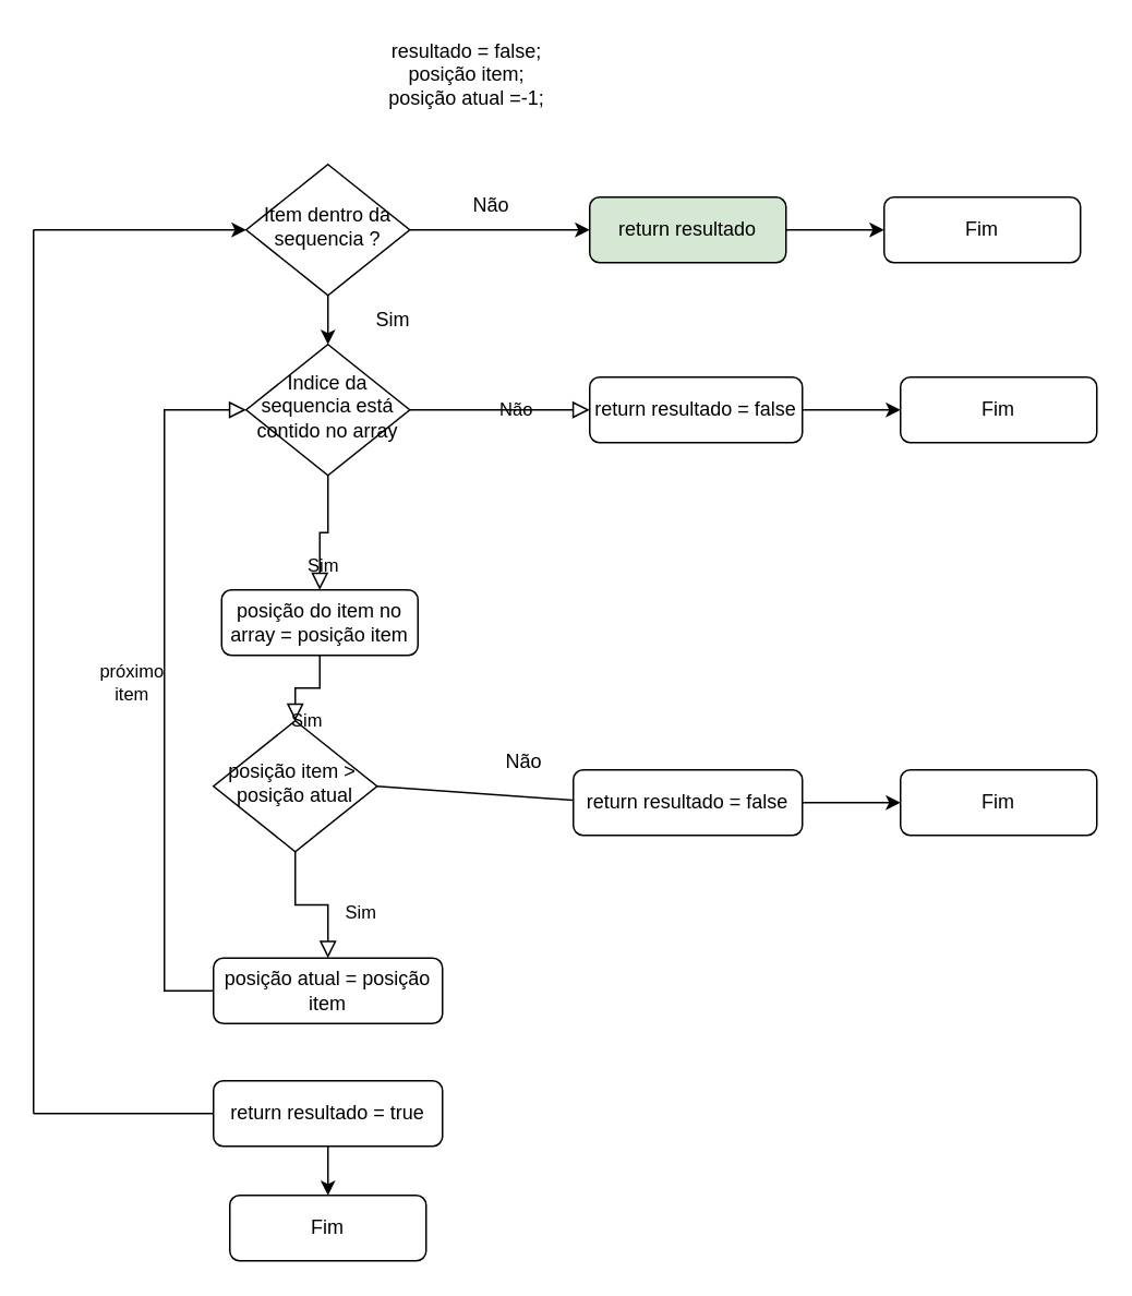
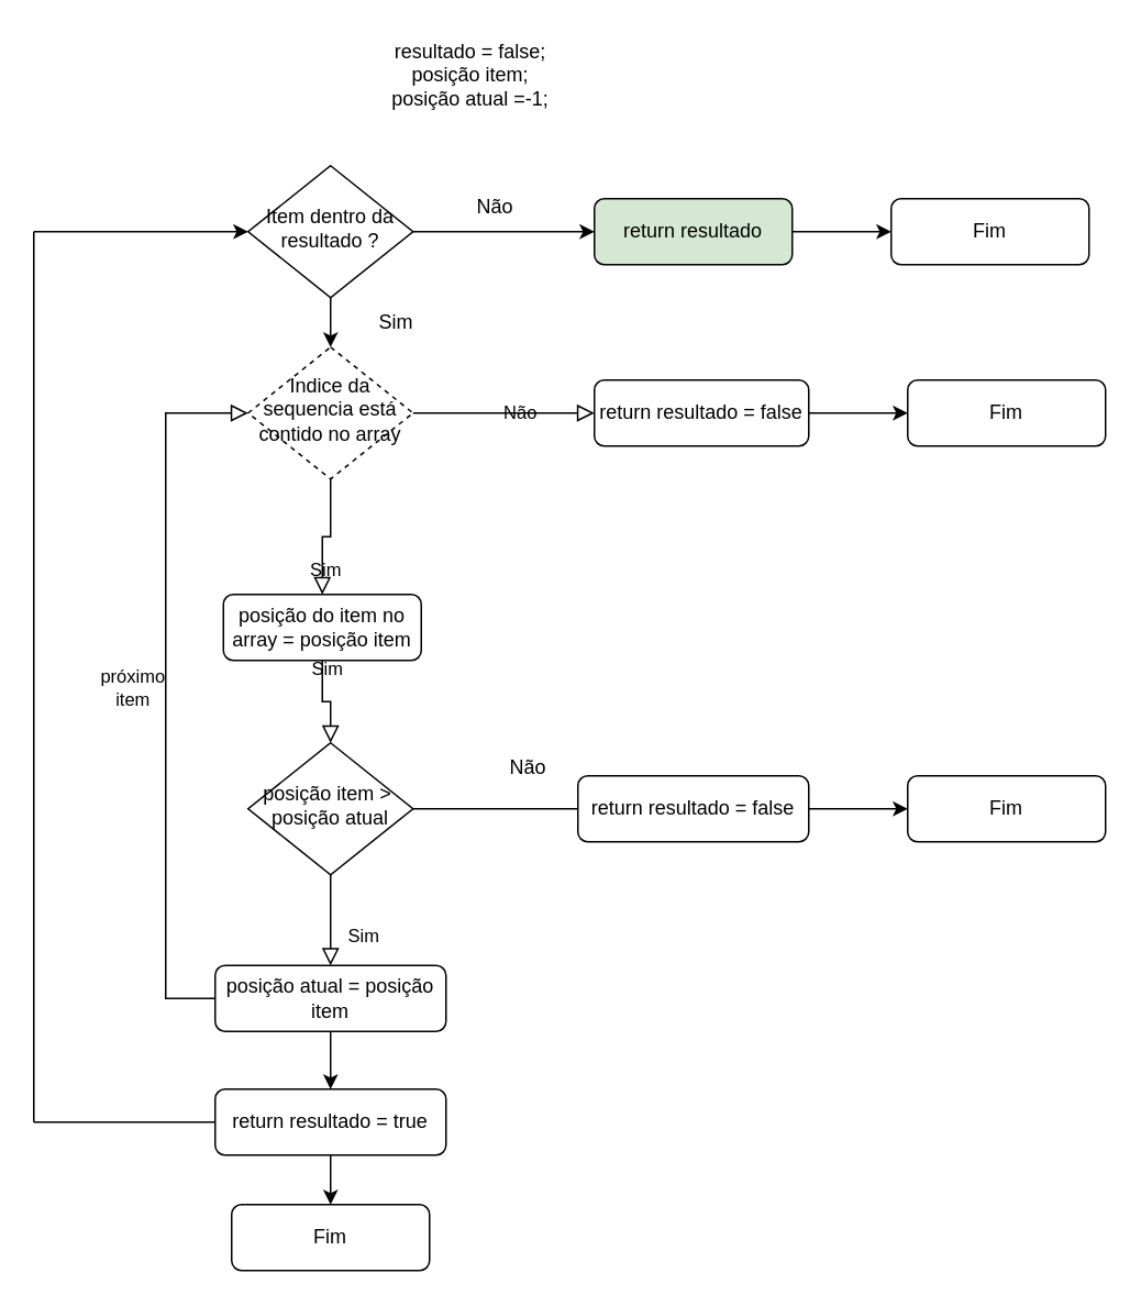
  <mxCell id="0" />
  <mxCell id="1" parent="0" />
  <mxCell id="2" value="Sim" style="rounded=0;html=1;jettySize=auto;orthogonalLoop=1;fontSize=11;endArrow=block;endFill=0;endSize=8;strokeWidth=1;shadow=0;labelBackgroundColor=none;edgeStyle=orthogonalEdgeStyle;entryX=0.5;entryY=0;entryDx=0;entryDy=0;" parent="1" source="4" target="9" edge="1"><mxGeometry y="20" relative="1" as="geometry"><mxPoint as="offset" /></mxGeometry></mxCell>
  <mxCell id="3" value="Não" style="edgeStyle=orthogonalEdgeStyle;rounded=0;html=1;jettySize=auto;orthogonalLoop=1;fontSize=11;endArrow=block;endFill=0;endSize=8;strokeWidth=1;shadow=0;labelBackgroundColor=none;" parent="1" source="4" edge="1"><mxGeometry y="10" relative="1" as="geometry"><mxPoint as="offset" /><mxPoint x="360" y="250" as="targetPoint" /></mxGeometry></mxCell>
- <mxCell id="4" value="Indice da sequencia está contido no array" style="rhombus;whiteSpace=wrap;html=1;shadow=0;fontFamily=Helvetica;fontSize=12;align=center;strokeWidth=1;spacing=6;spacingTop=-4;" parent="1" vertex="1"><mxGeometry x="150" y="210" width="100" height="80" as="geometry" /></mxCell>
+ <mxCell id="4" value="Indice da sequencia está contido no array" style="rhombus;whiteSpace=wrap;html=1;shadow=0;fontFamily=Helvetica;fontSize=12;align=center;strokeWidth=1;spacing=6;spacingTop=-4;dashed=1;" parent="1" vertex="1"><mxGeometry x="150" y="210" width="100" height="80" as="geometry" /></mxCell>
  <mxCell id="5" value="Sim" style="rounded=0;html=1;jettySize=auto;orthogonalLoop=1;fontSize=11;endArrow=block;endFill=0;endSize=8;strokeWidth=1;shadow=0;labelBackgroundColor=none;edgeStyle=orthogonalEdgeStyle;" parent="1" source="6" target="7" edge="1"><mxGeometry x="0.333" y="20" relative="1" as="geometry"><mxPoint as="offset" /></mxGeometry></mxCell>
- <mxCell id="6" value="posição item &amp;gt;&amp;nbsp; posição atual" style="rhombus;whiteSpace=wrap;html=1;shadow=0;fontFamily=Helvetica;fontSize=12;align=center;strokeWidth=1;spacing=6;spacingTop=-4;" parent="1" vertex="1"><mxGeometry x="130" y="440" width="100" height="80" as="geometry" /></mxCell>
+ <mxCell id="6" value="posição item &amp;gt;&amp;nbsp; posição atual" style="rhombus;whiteSpace=wrap;html=1;shadow=0;fontFamily=Helvetica;fontSize=12;align=center;strokeWidth=1;spacing=6;spacingTop=-4;" parent="1" vertex="1"><mxGeometry x="150" y="450" width="100" height="80" as="geometry" /></mxCell>
  <mxCell id="7" value="posição atual = posição item" style="rounded=1;whiteSpace=wrap;html=1;fontSize=12;glass=0;strokeWidth=1;shadow=0;" parent="1" vertex="1"><mxGeometry x="130" y="585" width="140" height="40" as="geometry" /></mxCell>
  <mxCell id="8" value="resultado = false;&lt;br&gt;posição item;&lt;br&gt;posição atual =-1;" style="text;html=1;strokeColor=none;fillColor=none;align=center;verticalAlign=middle;whiteSpace=wrap;rounded=0;" vertex="1" parent="1"><mxGeometry x="210" y="20" width="150" height="50" as="geometry" /></mxCell>
  <mxCell id="9" value="posição do item no array = posição item" style="rounded=1;whiteSpace=wrap;html=1;fontSize=12;glass=0;strokeWidth=1;shadow=0;" vertex="1" parent="1"><mxGeometry x="135" y="360" width="120" height="40" as="geometry" /></mxCell>
  <mxCell id="10" value="próximo&lt;br&gt;item" style="rounded=0;html=1;jettySize=auto;orthogonalLoop=1;fontSize=11;endArrow=block;endFill=0;endSize=8;strokeWidth=1;shadow=0;labelBackgroundColor=none;edgeStyle=orthogonalEdgeStyle;entryX=0;entryY=0.5;entryDx=0;entryDy=0;exitX=0;exitY=0.5;exitDx=0;exitDy=0;" edge="1" parent="1" source="7" target="4"><mxGeometry y="20" relative="1" as="geometry"><mxPoint as="offset" /><mxPoint x="210" y="300" as="sourcePoint" /><mxPoint x="210" y="360" as="targetPoint" /><Array as="points"><mxPoint x="100" y="605" /><mxPoint x="100" y="250" /></Array></mxGeometry></mxCell>
  <mxCell id="11" value="Sim" style="rounded=0;html=1;jettySize=auto;orthogonalLoop=1;fontSize=11;endArrow=block;endFill=0;endSize=8;strokeWidth=1;shadow=0;labelBackgroundColor=none;edgeStyle=orthogonalEdgeStyle;entryX=0.5;entryY=0;entryDx=0;entryDy=0;exitX=0.5;exitY=1;exitDx=0;exitDy=0;" edge="1" parent="1" source="9" target="6"><mxGeometry y="20" relative="1" as="geometry"><mxPoint as="offset" /><mxPoint x="210" y="300" as="sourcePoint" /><mxPoint x="210" y="360" as="targetPoint" /></mxGeometry></mxCell>
  <mxCell id="12" value="return resultado = true" style="rounded=1;whiteSpace=wrap;html=1;fontSize=12;glass=0;strokeWidth=1;shadow=0;" vertex="1" parent="1"><mxGeometry x="130" y="660" width="140" height="40" as="geometry" /></mxCell>
  <mxCell id="13" value="Não" style="text;html=1;strokeColor=none;fillColor=none;align=center;verticalAlign=middle;whiteSpace=wrap;rounded=0;" vertex="1" parent="1"><mxGeometry x="290" y="450" width="60" height="30" as="geometry" /></mxCell>
+ <mxCell id="14" value="" style="endArrow=classic;html=1;rounded=0;exitX=0.5;exitY=1;exitDx=0;exitDy=0;entryX=0.5;entryY=0;entryDx=0;entryDy=0;" edge="1" parent="1" source="7" target="12"><mxGeometry width="50" height="50" relative="1" as="geometry"><mxPoint x="380" y="650" as="sourcePoint" /><mxPoint x="430" y="600" as="targetPoint" /></mxGeometry></mxCell>
  <mxCell id="15" value="" style="edgeStyle=orthogonalEdgeStyle;rounded=0;orthogonalLoop=1;jettySize=auto;html=1;entryX=0;entryY=0.5;entryDx=0;entryDy=0;" edge="1" parent="1" source="16" target="22"><mxGeometry relative="1" as="geometry"><mxPoint x="320" y="140" as="targetPoint" /></mxGeometry></mxCell>
- <mxCell id="16" value="Item dentro da sequencia ?" style="rhombus;whiteSpace=wrap;html=1;shadow=0;fontFamily=Helvetica;fontSize=12;align=center;strokeWidth=1;spacing=6;spacingTop=-4;" vertex="1" parent="1"><mxGeometry x="150" y="100" width="100" height="80" as="geometry" /></mxCell>
+ <mxCell id="16" value="Item dentro da resultado ?" style="rhombus;whiteSpace=wrap;html=1;shadow=0;fontFamily=Helvetica;fontSize=12;align=center;strokeWidth=1;spacing=6;spacingTop=-4;" vertex="1" parent="1"><mxGeometry x="150" y="100" width="100" height="80" as="geometry" /></mxCell>
  <mxCell id="17" value="" style="endArrow=classic;html=1;rounded=0;exitX=0.5;exitY=1;exitDx=0;exitDy=0;entryX=0.5;entryY=0;entryDx=0;entryDy=0;" edge="1" parent="1" source="16" target="4"><mxGeometry width="50" height="50" relative="1" as="geometry"><mxPoint x="440" y="180" as="sourcePoint" /><mxPoint x="490" y="130" as="targetPoint" /></mxGeometry></mxCell>
  <mxCell id="18" value="Sim" style="text;html=1;strokeColor=none;fillColor=none;align=center;verticalAlign=middle;whiteSpace=wrap;rounded=0;" vertex="1" parent="1"><mxGeometry x="210" y="180" width="60" height="30" as="geometry" /></mxCell>
  <mxCell id="19" value="" style="endArrow=none;html=1;rounded=0;entryX=0;entryY=0.5;entryDx=0;entryDy=0;" edge="1" parent="1" target="12"><mxGeometry width="50" height="50" relative="1" as="geometry"><mxPoint x="20" y="680" as="sourcePoint" /><mxPoint x="420" y="600" as="targetPoint" /></mxGeometry></mxCell>
  <mxCell id="20" value="" style="endArrow=none;html=1;rounded=0;" edge="1" parent="1"><mxGeometry width="50" height="50" relative="1" as="geometry"><mxPoint x="20" y="680" as="sourcePoint" /><mxPoint x="20" y="140" as="targetPoint" /></mxGeometry></mxCell>
  <mxCell id="21" value="" style="endArrow=classic;html=1;rounded=0;entryX=0;entryY=0.5;entryDx=0;entryDy=0;" edge="1" parent="1" target="16"><mxGeometry width="50" height="50" relative="1" as="geometry"><mxPoint x="20" y="140" as="sourcePoint" /><mxPoint x="420" y="210" as="targetPoint" /></mxGeometry></mxCell>
  <mxCell id="22" value="return resultado" style="rounded=1;whiteSpace=wrap;html=1;fontSize=12;glass=0;strokeWidth=1;shadow=0;fillColor=#d5e8d4;" vertex="1" parent="1"><mxGeometry x="360" y="120" width="120" height="40" as="geometry" /></mxCell>
  <mxCell id="23" style="edgeStyle=orthogonalEdgeStyle;rounded=0;orthogonalLoop=1;jettySize=auto;html=1;exitX=0.5;exitY=1;exitDx=0;exitDy=0;" edge="1" parent="1" source="8" target="8"><mxGeometry relative="1" as="geometry" /></mxCell>
  <mxCell id="24" value="" style="endArrow=none;html=1;rounded=0;exitX=1;exitY=0.5;exitDx=0;exitDy=0;" edge="1" parent="1" source="6"><mxGeometry width="50" height="50" relative="1" as="geometry"><mxPoint x="370" y="330" as="sourcePoint" /><mxPoint x="370" y="490" as="targetPoint" /></mxGeometry></mxCell>
  <mxCell id="25" value="return resultado = false" style="rounded=1;whiteSpace=wrap;html=1;fontSize=12;glass=0;strokeWidth=1;shadow=0;" vertex="1" parent="1"><mxGeometry x="360" y="230" width="130" height="40" as="geometry" /></mxCell>
  <mxCell id="26" value="return resultado = false" style="rounded=1;whiteSpace=wrap;html=1;fontSize=12;glass=0;strokeWidth=1;shadow=0;" vertex="1" parent="1"><mxGeometry x="350" y="470" width="140" height="40" as="geometry" /></mxCell>
  <mxCell id="27" value="Não" style="text;html=1;strokeColor=none;fillColor=none;align=center;verticalAlign=middle;whiteSpace=wrap;rounded=0;" vertex="1" parent="1"><mxGeometry x="270" y="110" width="60" height="30" as="geometry" /></mxCell>
  <mxCell id="28" value="Fim" style="rounded=1;whiteSpace=wrap;html=1;fontSize=12;glass=0;strokeWidth=1;shadow=0;" vertex="1" parent="1"><mxGeometry x="540" y="120" width="120" height="40" as="geometry" /></mxCell>
  <mxCell id="29" value="" style="endArrow=classic;html=1;rounded=0;exitX=1;exitY=0.5;exitDx=0;exitDy=0;entryX=0;entryY=0.5;entryDx=0;entryDy=0;" edge="1" parent="1" source="22" target="28"><mxGeometry width="50" height="50" relative="1" as="geometry"><mxPoint x="490" y="150" as="sourcePoint" /><mxPoint x="540" y="100" as="targetPoint" /></mxGeometry></mxCell>
  <mxCell id="30" value="Fim" style="rounded=1;whiteSpace=wrap;html=1;fontSize=12;glass=0;strokeWidth=1;shadow=0;" vertex="1" parent="1"><mxGeometry x="550" y="230" width="120" height="40" as="geometry" /></mxCell>
  <mxCell id="31" value="" style="endArrow=classic;html=1;rounded=0;exitX=1;exitY=0.5;exitDx=0;exitDy=0;entryX=0;entryY=0.5;entryDx=0;entryDy=0;" edge="1" parent="1" source="25" target="30"><mxGeometry width="50" height="50" relative="1" as="geometry"><mxPoint x="490" y="150" as="sourcePoint" /><mxPoint x="550" y="150" as="targetPoint" /></mxGeometry></mxCell>
  <mxCell id="32" value="Fim" style="rounded=1;whiteSpace=wrap;html=1;fontSize=12;glass=0;strokeWidth=1;shadow=0;" vertex="1" parent="1"><mxGeometry x="550" y="470" width="120" height="40" as="geometry" /></mxCell>
  <mxCell id="33" value="" style="endArrow=classic;html=1;rounded=0;exitX=1;exitY=0.5;exitDx=0;exitDy=0;entryX=0;entryY=0.5;entryDx=0;entryDy=0;" edge="1" parent="1" source="26" target="32"><mxGeometry width="50" height="50" relative="1" as="geometry"><mxPoint x="500" y="260" as="sourcePoint" /><mxPoint x="560" y="260" as="targetPoint" /></mxGeometry></mxCell>
  <mxCell id="34" value="Fim" style="rounded=1;whiteSpace=wrap;html=1;fontSize=12;glass=0;strokeWidth=1;shadow=0;" vertex="1" parent="1"><mxGeometry x="140" y="730" width="120" height="40" as="geometry" /></mxCell>
  <mxCell id="35" value="" style="endArrow=classic;html=1;rounded=0;exitX=0.5;exitY=1;exitDx=0;exitDy=0;entryX=0.5;entryY=0;entryDx=0;entryDy=0;" edge="1" parent="1" source="12" target="34"><mxGeometry width="50" height="50" relative="1" as="geometry"><mxPoint x="500" y="500" as="sourcePoint" /><mxPoint x="560" y="500" as="targetPoint" /></mxGeometry></mxCell>
